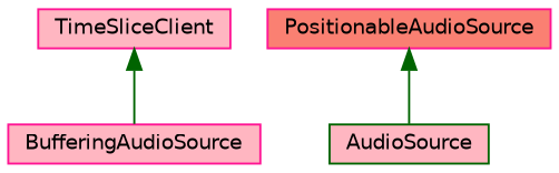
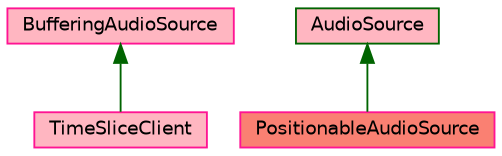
  digraph {
    node [color=deeppink fillcolor=lightpink fontname=Helvetica fontsize=10 shape=record style=filled]
    edge [color=darkgreen dir=back fontname=Helvetica fontsize=10 labelfontname=Helvetica labelfontsize=10 style=solid]
    n1 [fontcolor=black height=0.2 label=BufferingAudioSource width=0.4]
    n2 [fillcolor=salmon height=0.2 label=PositionableAudioSource width=0.4]
    n3 [color=darkgreen height=0.2 label=AudioSource width=0.4]
    n4 [height=0.2 label=TimeSliceClient width=0.4]
-   n2 -> n3
-   n4 -> n1
+   n3 -> n2
+   n1 -> n4
  }
